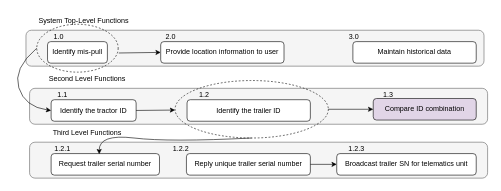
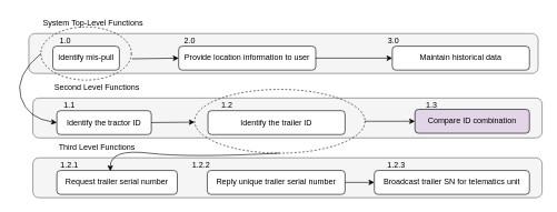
  <mxCell id="0" />
  <mxCell id="1" parent="0" />
  <mxCell id="2" value="" style="rounded=1;whiteSpace=wrap;html=1;fillColor=#f5f5f5;fontColor=#333333;strokeColor=#666666;" vertex="1" parent="1"><mxGeometry x="42" y="50" width="765" height="60" as="geometry" /></mxCell>
  <mxCell id="3" value="System Top-Level Functions" style="text;html=1;strokeColor=none;fillColor=none;align=center;verticalAlign=middle;whiteSpace=wrap;rounded=0;" vertex="1" parent="1"><mxGeometry x="45" y="20" width="187" height="30" as="geometry" /></mxCell>
  <mxCell id="4" value="Identify mis-pull" style="rounded=1;whiteSpace=wrap;html=1;" vertex="1" parent="1"><mxGeometry x="78" y="69" width="100" height="36" as="geometry" /></mxCell>
  <mxCell id="5" value="1.0" style="text;html=1;strokeColor=none;fillColor=none;align=center;verticalAlign=middle;whiteSpace=wrap;rounded=0;" vertex="1" parent="1"><mxGeometry x="67" y="46" width="60" height="30" as="geometry" /></mxCell>
  <mxCell id="6" value="2.0" style="text;html=1;strokeColor=none;fillColor=none;align=center;verticalAlign=middle;whiteSpace=wrap;rounded=0;" vertex="1" parent="1"><mxGeometry x="254" y="46" width="60" height="30" as="geometry" /></mxCell>
  <mxCell id="7" value="Provide location information to user" style="rounded=1;whiteSpace=wrap;html=1;" vertex="1" parent="1"><mxGeometry x="267" y="69" width="206" height="36" as="geometry" /></mxCell>
  <mxCell id="8" value="3.0" style="text;html=1;strokeColor=none;fillColor=none;align=center;verticalAlign=middle;whiteSpace=wrap;rounded=0;" vertex="1" parent="1"><mxGeometry x="560" y="46" width="60" height="30" as="geometry" /></mxCell>
  <mxCell id="9" value="Maintain historical data" style="rounded=1;whiteSpace=wrap;html=1;" vertex="1" parent="1"><mxGeometry x="588" y="69" width="206" height="36" as="geometry" /></mxCell>
  <mxCell id="10" value="" style="rounded=1;whiteSpace=wrap;html=1;fillColor=#f5f5f5;fontColor=#333333;strokeColor=#666666;" vertex="1" parent="1"><mxGeometry x="48" y="147" width="765" height="60" as="geometry" /></mxCell>
  <mxCell id="11" value="Second Level Functions" style="text;html=1;strokeColor=none;fillColor=none;align=center;verticalAlign=middle;whiteSpace=wrap;rounded=0;" vertex="1" parent="1"><mxGeometry x="51" y="117" width="187" height="30" as="geometry" /></mxCell>
  <mxCell id="12" value="Identify the tractor ID" style="rounded=1;whiteSpace=wrap;html=1;" vertex="1" parent="1"><mxGeometry x="84" y="166" width="142" height="36" as="geometry" /></mxCell>
  <mxCell id="13" value="1.1" style="text;html=1;strokeColor=none;fillColor=none;align=center;verticalAlign=middle;whiteSpace=wrap;rounded=0;" vertex="1" parent="1"><mxGeometry x="73" y="143" width="60" height="30" as="geometry" /></mxCell>
  <mxCell id="14" value="1.2" style="text;html=1;strokeColor=none;fillColor=none;align=center;verticalAlign=middle;whiteSpace=wrap;rounded=0;" vertex="1" parent="1"><mxGeometry x="310" y="143" width="60" height="30" as="geometry" /></mxCell>
  <mxCell id="15" value="Identify the trailer ID" style="rounded=1;whiteSpace=wrap;html=1;" vertex="1" parent="1"><mxGeometry x="311" y="166" width="206" height="36" as="geometry" /></mxCell>
  <mxCell id="16" value="1.3" style="text;html=1;strokeColor=none;fillColor=none;align=center;verticalAlign=middle;whiteSpace=wrap;rounded=0;" vertex="1" parent="1"><mxGeometry x="617" y="143" width="60" height="30" as="geometry" /></mxCell>
  <mxCell id="17" value="Compare ID combination" style="rounded=1;whiteSpace=wrap;html=1;fillColor=#e1d5e7;" vertex="1" parent="1"><mxGeometry x="622" y="164" width="172" height="36" as="geometry" /></mxCell>
  <mxCell id="18" value="" style="rounded=1;whiteSpace=wrap;html=1;fillColor=#f5f5f5;fontColor=#333333;strokeColor=#666666;" vertex="1" parent="1"><mxGeometry x="48" y="237" width="765" height="60" as="geometry" /></mxCell>
  <mxCell id="19" value="Third Level Functions" style="text;html=1;strokeColor=none;fillColor=none;align=center;verticalAlign=middle;whiteSpace=wrap;rounded=0;" vertex="1" parent="1"><mxGeometry x="51" y="207" width="187" height="30" as="geometry" /></mxCell>
  <mxCell id="20" value="Request trailer serial number" style="rounded=1;whiteSpace=wrap;html=1;" vertex="1" parent="1"><mxGeometry x="84" y="256" width="181" height="36" as="geometry" /></mxCell>
  <mxCell id="21" value="1.2.1" style="text;html=1;strokeColor=none;fillColor=none;align=center;verticalAlign=middle;whiteSpace=wrap;rounded=0;" vertex="1" parent="1"><mxGeometry x="73" y="233" width="60" height="30" as="geometry" /></mxCell>
  <mxCell id="22" value="1.2.2" style="text;html=1;strokeColor=none;fillColor=none;align=center;verticalAlign=middle;whiteSpace=wrap;rounded=0;" vertex="1" parent="1"><mxGeometry x="271" y="233" width="60" height="30" as="geometry" /></mxCell>
  <mxCell id="23" value="Reply unique trailer serial number" style="rounded=1;whiteSpace=wrap;html=1;" vertex="1" parent="1"><mxGeometry x="310" y="256" width="207" height="36" as="geometry" /></mxCell>
  <mxCell id="24" value="1.2.3" style="text;html=1;strokeColor=none;fillColor=none;align=center;verticalAlign=middle;whiteSpace=wrap;rounded=0;" vertex="1" parent="1"><mxGeometry x="564" y="233" width="60" height="30" as="geometry" /></mxCell>
  <mxCell id="25" value="Broadcast trailer SN for telematics unit" style="rounded=1;whiteSpace=wrap;html=1;" vertex="1" parent="1"><mxGeometry x="561" y="256" width="233" height="36" as="geometry" /></mxCell>
  <mxCell id="26" value="" style="endArrow=classic;html=1;rounded=0;entryX=0;entryY=0.5;entryDx=0;entryDy=0;exitX=1.007;exitY=0.6;exitDx=0;exitDy=0;exitPerimeter=0;" edge="1" parent="1" source="33" target="7"><mxGeometry width="50" height="50" relative="1" as="geometry"><mxPoint x="179" y="87" as="sourcePoint" /><mxPoint x="452" y="225" as="targetPoint" /></mxGeometry></mxCell>
+ <mxCell id="27" value="" style="endArrow=classic;html=1;rounded=0;exitX=1;exitY=0.5;exitDx=0;exitDy=0;entryX=0;entryY=0.5;entryDx=0;entryDy=0;" edge="1" parent="1" source="7" target="9"><mxGeometry width="50" height="50" relative="1" as="geometry"><mxPoint x="402" y="275" as="sourcePoint" /><mxPoint x="452" y="225" as="targetPoint" /></mxGeometry></mxCell>
  <mxCell id="28" value="" style="curved=1;endArrow=classic;html=1;rounded=0;exitX=0;exitY=0.5;exitDx=0;exitDy=0;entryX=0;entryY=0.5;entryDx=0;entryDy=0;" edge="1" parent="1" source="33" target="12"><mxGeometry width="50" height="50" relative="1" as="geometry"><mxPoint x="64" y="82" as="sourcePoint" /><mxPoint x="81" y="186" as="targetPoint" /><Array as="points"><mxPoint x="20" y="114" /><mxPoint x="40" y="178" /></Array></mxGeometry></mxCell>
  <mxCell id="29" value="" style="endArrow=classic;html=1;rounded=0;exitX=1;exitY=0.5;exitDx=0;exitDy=0;" edge="1" parent="1" source="12" target="34"><mxGeometry width="50" height="50" relative="1" as="geometry"><mxPoint x="402" y="375" as="sourcePoint" /><mxPoint x="282.932" y="184.987" as="targetPoint" /></mxGeometry></mxCell>
  <mxCell id="30" value="" style="endArrow=classic;html=1;rounded=0;entryX=0;entryY=0.5;entryDx=0;entryDy=0;" edge="1" parent="1" source="34" target="17"><mxGeometry width="50" height="50" relative="1" as="geometry"><mxPoint x="544" y="182" as="sourcePoint" /><mxPoint x="452" y="325" as="targetPoint" /></mxGeometry></mxCell>
  <mxCell id="31" value="" style="curved=1;endArrow=classic;html=1;rounded=0;exitX=0.5;exitY=1;exitDx=0;exitDy=0;entryX=0.444;entryY=0.028;entryDx=0;entryDy=0;entryPerimeter=0;" edge="1" parent="1" source="34" target="20"><mxGeometry width="50" height="50" relative="1" as="geometry"><mxPoint x="386" y="226" as="sourcePoint" /><mxPoint x="452" y="325" as="targetPoint" /><Array as="points"><mxPoint x="281" y="237" /><mxPoint x="164" y="223" /></Array></mxGeometry></mxCell>
  <mxCell id="32" value="" style="endArrow=classic;html=1;rounded=0;entryX=0;entryY=0.5;entryDx=0;entryDy=0;" edge="1" parent="1" source="23" target="25"><mxGeometry width="50" height="50" relative="1" as="geometry"><mxPoint x="566" y="276" as="sourcePoint" /><mxPoint x="261" y="284" as="targetPoint" /></mxGeometry></mxCell>
  <mxCell id="33" value="" style="ellipse;whiteSpace=wrap;html=1;dashed=1;fillColor=none;" vertex="1" parent="1"><mxGeometry x="60" y="40" width="136" height="80" as="geometry" /></mxCell>
  <mxCell id="34" value="" style="ellipse;whiteSpace=wrap;html=1;dashed=1;fillColor=none;" vertex="1" parent="1"><mxGeometry x="291" y="134" width="256" height="96" as="geometry" /></mxCell>
